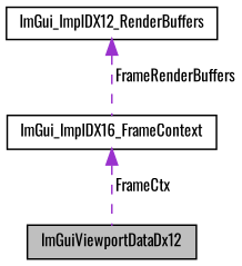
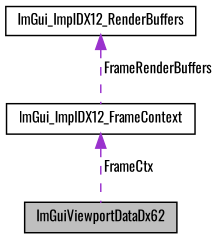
  digraph {
    fontname=Oswald
    node [color=black fillcolor=white fontname=Oswald fontsize=10 shape=record style=filled]
    edge [color=darkorchid3 dir=back fontname=Oswald fontsize=10 labelfontname=Helvetica labelfontsize=10 style=dashed]
-   n1 [fillcolor=grey75 fontcolor=black height=0.2 label=ImGuiViewportDataDx12 width=0.4]
+   n1 [fillcolor=grey75 fontcolor=black height=0.2 label=ImGuiViewportDataDx62 width=0.4]
    n2 [height=0.2 label=ImGui_ImplDX12_RenderBuffers width=0.4]
-   n3 [height=0.2 label=ImGui_ImplDX16_FrameContext width=0.4]
+   n3 [height=0.2 label=ImGui_ImplDX12_FrameContext width=0.4]
    n2 -> n3 [label=" FrameRenderBuffers"]
    n3 -> n1 [label=" FrameCtx"]
  }
